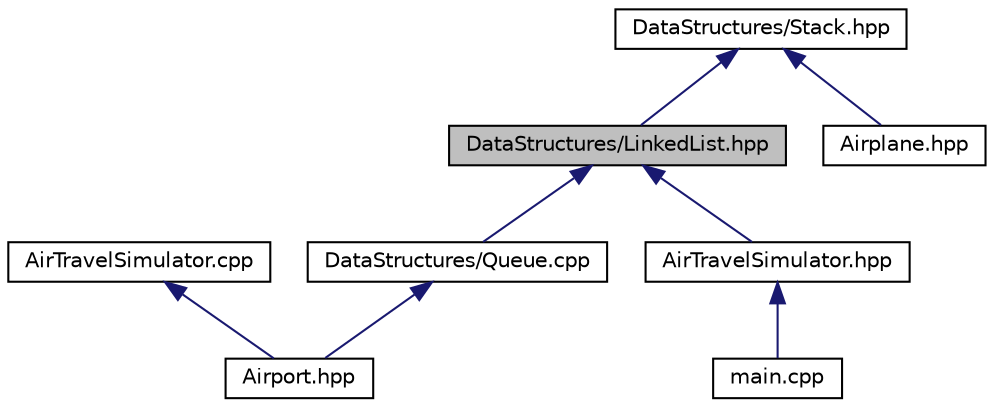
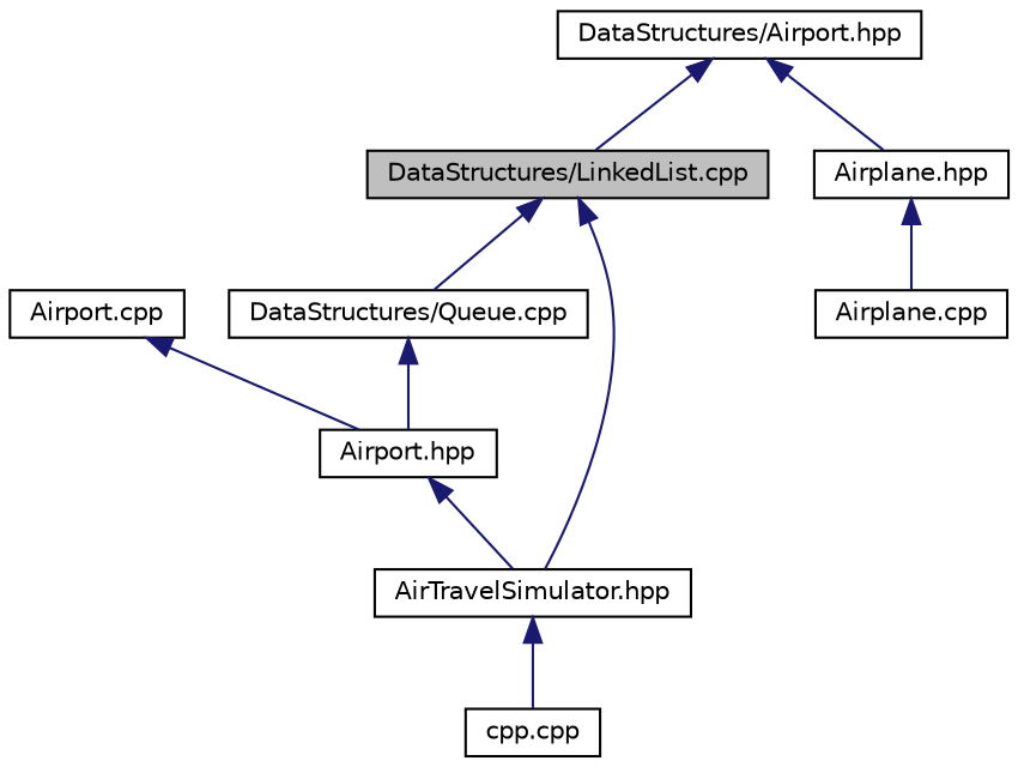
  digraph {
    node [color=black fillcolor=white fontname=Helvetica fontsize=10 shape=record style=filled]
    edge [color=midnightblue dir=back fontname=Helvetica fontsize=10 labelfontname=Helvetica labelfontsize=10 style=solid]
-   n1 [fillcolor=grey75 fontcolor=black height=0.2 label="DataStructures/LinkedList.hpp" width=0.4]
+   n1 [fillcolor=grey75 fontcolor=black height=0.2 label="DataStructures/LinkedList.cpp" width=0.4]
    n2 [height=0.2 label="AirTravelSimulator.hpp" width=0.4]
    n3 [height=0.2 label="DataStructures/Queue.cpp" width=0.4]
-   n4 [height=0.2 label="DataStructures/Stack.hpp" width=0.4]
+   n4 [height=0.2 label="DataStructures/Airport.hpp" width=0.4]
    n5 [height=0.2 label="Airplane.hpp" width=0.4]
-   n6 [height=0.2 label="main.cpp" width=0.4]
+   n6 [height=0.2 label="cpp.cpp" width=0.4]
    n7 [height=0.2 label="Airport.hpp" width=0.4]
-   n9 [height=0.2 label="AirTravelSimulator.cpp" width=0.4]
+   n8 [height=0.2 label="Airplane.cpp" width=0.4]
+   n9 [height=0.2 label="Airport.cpp" width=0.4]
    n1 -> n2
    n1 -> n3
    n2 -> n6
    n3 -> n7
    n4 -> n1
    n4 -> n5
+   n5 -> n8
+   n7 -> n2
    n9 -> n7
  }
